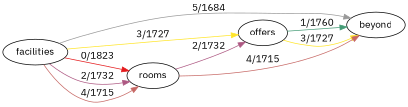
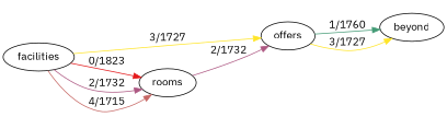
  digraph {
    fontname="IBM Plex Sans"
    rankdir=LR
    node [fontname="IBM Plex Sans"]
    edge [color="#ffe529" fontname="IBM Plex Sans" weight=1727]
    n1 [label=beyond]
    offers
    facilities
    rooms
    offers -> n1 [color="#449b76" label="1/1760" weight=1760]
    offers -> n1 [label="3/1727"]
-   facilities -> n1 [color="#999999" label="5/1684" weight=1684]
    facilities -> offers [label="3/1727"]
    facilities -> rooms [color="#e41a1c" label="0/1823" weight=1823]
    facilities -> rooms [color="#ad5882" label="2/1732" weight=1732]
    facilities -> rooms [color="#c66764" label="4/1715" weight=1715]
-   rooms -> n1 [color="#c66764" label="4/1715" weight=1715]
    rooms -> offers [color="#ad5882" label="2/1732" weight=1732]
  }
